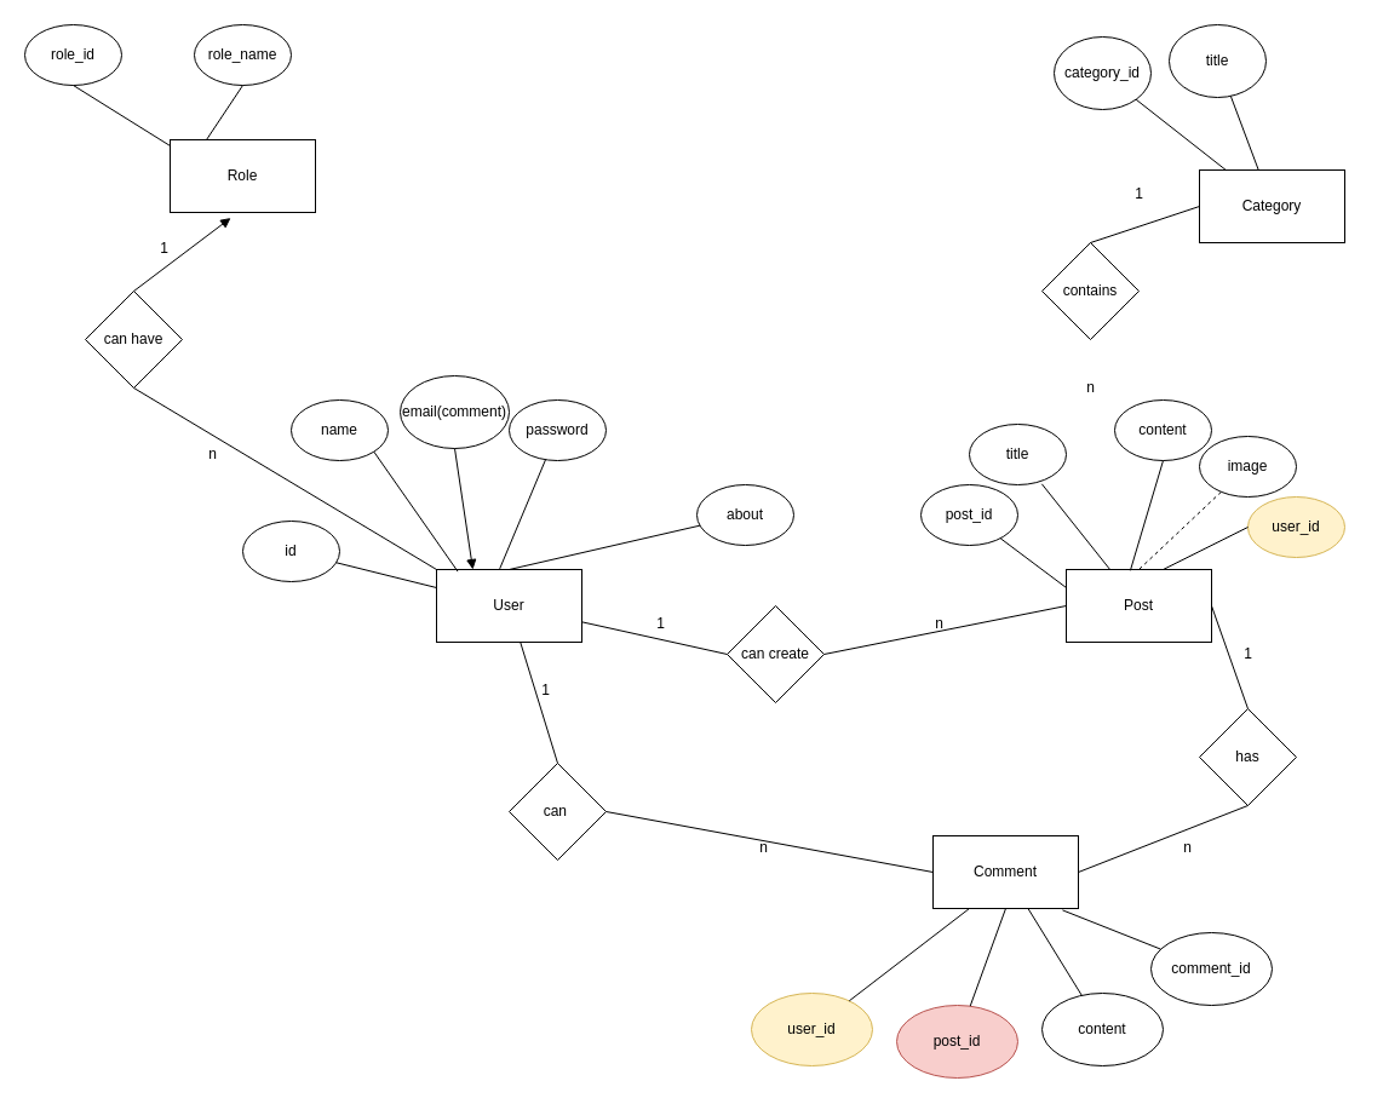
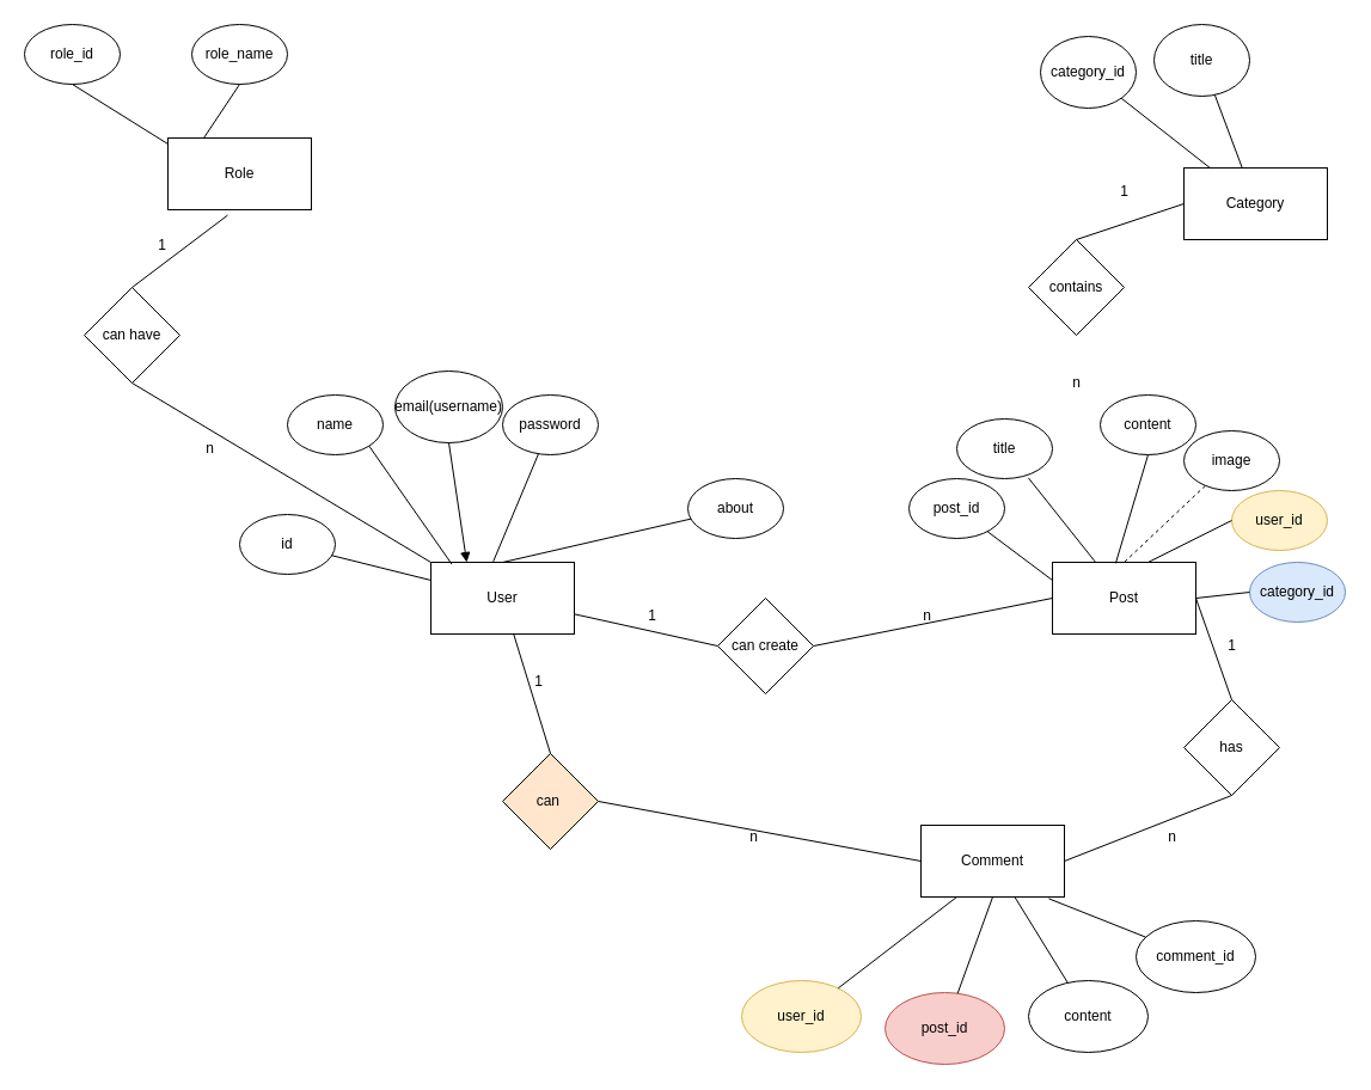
  <mxCell id="0" />
  <mxCell id="1" parent="0" />
  <mxCell id="2" value="User" style="rounded=0;whiteSpace=wrap;html=1;" vertex="1" parent="1"><mxGeometry x="360" y="470" width="120" height="60" as="geometry" /></mxCell>
  <mxCell id="3" value="Post" style="rounded=0;whiteSpace=wrap;html=1;" vertex="1" parent="1"><mxGeometry x="880" y="470" width="120" height="60" as="geometry" /></mxCell>
  <mxCell id="4" value="name" style="ellipse;whiteSpace=wrap;html=1;" vertex="1" parent="1"><mxGeometry x="240" y="330" width="80" height="50" as="geometry" /></mxCell>
- <mxCell id="5" value="email(comment)" style="ellipse;whiteSpace=wrap;html=1;" vertex="1" parent="1"><mxGeometry x="330" y="310" width="90" height="60" as="geometry" /></mxCell>
+ <mxCell id="5" value="email(username)" style="ellipse;whiteSpace=wrap;html=1;" vertex="1" parent="1"><mxGeometry x="330" y="310" width="90" height="60" as="geometry" /></mxCell>
  <mxCell id="6" value="password" style="ellipse;whiteSpace=wrap;html=1;" vertex="1" parent="1"><mxGeometry x="420" y="330" width="80" height="50" as="geometry" /></mxCell>
  <mxCell id="7" value="about" style="ellipse;whiteSpace=wrap;html=1;" vertex="1" parent="1"><mxGeometry x="575" y="400" width="80" height="50" as="geometry" /></mxCell>
  <mxCell id="8" value="id" style="ellipse;whiteSpace=wrap;html=1;" vertex="1" parent="1"><mxGeometry x="200" y="430" width="80" height="50" as="geometry" /></mxCell>
  <mxCell id="9" value="title" style="ellipse;whiteSpace=wrap;html=1;" vertex="1" parent="1"><mxGeometry x="800" y="350" width="80" height="50" as="geometry" /></mxCell>
  <mxCell id="10" value="content" style="ellipse;whiteSpace=wrap;html=1;" vertex="1" parent="1"><mxGeometry x="920" y="330" width="80" height="50" as="geometry" /></mxCell>
  <mxCell id="11" value="image" style="ellipse;whiteSpace=wrap;html=1;" vertex="1" parent="1"><mxGeometry x="990" y="360" width="80" height="50" as="geometry" /></mxCell>
  <mxCell id="12" value="user_id" style="ellipse;whiteSpace=wrap;html=1;fillColor=#fff2cc;strokeColor=#d6b656;" vertex="1" parent="1"><mxGeometry x="1030" y="410" width="80" height="50" as="geometry" /></mxCell>
  <mxCell id="13" value="post_id" style="ellipse;whiteSpace=wrap;html=1;" vertex="1" parent="1"><mxGeometry x="760" y="400" width="80" height="50" as="geometry" /></mxCell>
  <mxCell id="14" value="" style="endArrow=none;html=1;rounded=0;" edge="1" parent="1" source="8" target="2"><mxGeometry width="50" height="50" relative="1" as="geometry"><mxPoint x="300" y="470" as="sourcePoint" /><mxPoint x="350" y="420" as="targetPoint" /></mxGeometry></mxCell>
  <mxCell id="15" value="" style="endArrow=none;html=1;rounded=0;exitX=1;exitY=1;exitDx=0;exitDy=0;entryX=0.146;entryY=0.027;entryDx=0;entryDy=0;entryPerimeter=0;" edge="1" parent="1" source="4" target="2"><mxGeometry width="50" height="50" relative="1" as="geometry"><mxPoint x="292.797" y="449.312" as="sourcePoint" /><mxPoint x="370" y="483.529" as="targetPoint" /></mxGeometry></mxCell>
  <mxCell id="16" value="" style="endArrow=block;html=1;rounded=0;exitX=0.5;exitY=1;exitDx=0;exitDy=0;entryX=0.25;entryY=0;entryDx=0;entryDy=0;" edge="1" parent="1" source="5" target="2"><mxGeometry width="50" height="50" relative="1" as="geometry"><mxPoint x="370" y="380" as="sourcePoint" /><mxPoint x="380" y="493.529" as="targetPoint" /></mxGeometry></mxCell>
  <mxCell id="17" value="" style="endArrow=none;html=1;rounded=0;entryX=0.435;entryY=-0.011;entryDx=0;entryDy=0;entryPerimeter=0;" edge="1" parent="1" source="6" target="2"><mxGeometry width="50" height="50" relative="1" as="geometry"><mxPoint x="385" y="380" as="sourcePoint" /><mxPoint x="400" y="480" as="targetPoint" /></mxGeometry></mxCell>
  <mxCell id="18" value="" style="endArrow=none;html=1;rounded=0;entryX=0.5;entryY=0;entryDx=0;entryDy=0;" edge="1" parent="1" source="7" target="2"><mxGeometry width="50" height="50" relative="1" as="geometry"><mxPoint x="460.019" y="389.209" as="sourcePoint" /><mxPoint x="422.2" y="479.34" as="targetPoint" /></mxGeometry></mxCell>
  <mxCell id="19" value="" style="endArrow=none;html=1;rounded=0;entryX=0;entryY=0.25;entryDx=0;entryDy=0;" edge="1" parent="1" source="13" target="3"><mxGeometry width="50" height="50" relative="1" as="geometry"><mxPoint x="497.539" y="449.608" as="sourcePoint" /><mxPoint x="430" y="480" as="targetPoint" /></mxGeometry></mxCell>
  <mxCell id="20" value="" style="endArrow=none;html=1;rounded=0;exitX=0.748;exitY=0.986;exitDx=0;exitDy=0;exitPerimeter=0;" edge="1" parent="1" source="9" target="3"><mxGeometry width="50" height="50" relative="1" as="geometry"><mxPoint x="835.607" y="454.206" as="sourcePoint" /><mxPoint x="890" y="495" as="targetPoint" /></mxGeometry></mxCell>
  <mxCell id="21" value="" style="endArrow=none;html=1;rounded=0;exitX=0.5;exitY=1;exitDx=0;exitDy=0;entryX=0.441;entryY=0.014;entryDx=0;entryDy=0;entryPerimeter=0;" edge="1" parent="1" source="10" target="3"><mxGeometry width="50" height="50" relative="1" as="geometry"><mxPoint x="869.84" y="409.3" as="sourcePoint" /><mxPoint x="926.119" y="480" as="targetPoint" /></mxGeometry></mxCell>
  <mxCell id="22" value="" style="endArrow=none;html=1;rounded=0;entryX=0.5;entryY=0;entryDx=0;entryDy=0;dashed=1;" edge="1" parent="1" source="11" target="3"><mxGeometry width="50" height="50" relative="1" as="geometry"><mxPoint x="950" y="390" as="sourcePoint" /><mxPoint x="942.92" y="480.84" as="targetPoint" /></mxGeometry></mxCell>
  <mxCell id="23" value="" style="endArrow=none;html=1;rounded=0;exitX=0;exitY=0.5;exitDx=0;exitDy=0;" edge="1" parent="1" source="12"><mxGeometry width="50" height="50" relative="1" as="geometry"><mxPoint x="1017.925" y="415.848" as="sourcePoint" /><mxPoint x="960" y="470" as="targetPoint" /></mxGeometry></mxCell>
  <mxCell id="24" value="can create" style="rhombus;whiteSpace=wrap;html=1;" vertex="1" parent="1"><mxGeometry x="600" y="500" width="80" height="80" as="geometry" /></mxCell>
  <mxCell id="25" value="" style="endArrow=none;html=1;rounded=0;exitX=0;exitY=0.5;exitDx=0;exitDy=0;" edge="1" parent="1" source="24" target="2"><mxGeometry width="50" height="50" relative="1" as="geometry"><mxPoint x="690" y="580" as="sourcePoint" /><mxPoint x="740" y="530" as="targetPoint" /></mxGeometry></mxCell>
  <mxCell id="26" value="" style="endArrow=none;html=1;rounded=0;exitX=1;exitY=0.5;exitDx=0;exitDy=0;entryX=0;entryY=0.5;entryDx=0;entryDy=0;" edge="1" parent="1" source="24" target="3"><mxGeometry width="50" height="50" relative="1" as="geometry"><mxPoint x="610" y="550" as="sourcePoint" /><mxPoint x="490" y="523.333" as="targetPoint" /></mxGeometry></mxCell>
  <mxCell id="27" value="1" style="text;html=1;align=center;verticalAlign=middle;resizable=0;points=[];autosize=1;strokeColor=none;fillColor=none;" vertex="1" parent="1"><mxGeometry x="530" y="500" width="30" height="30" as="geometry" /></mxCell>
  <mxCell id="28" value="n" style="text;html=1;align=center;verticalAlign=middle;resizable=0;points=[];autosize=1;strokeColor=none;fillColor=none;" vertex="1" parent="1"><mxGeometry x="760" y="500" width="30" height="30" as="geometry" /></mxCell>
  <mxCell id="29" value="Comment" style="rounded=0;whiteSpace=wrap;html=1;" vertex="1" parent="1"><mxGeometry x="770" y="690" width="120" height="60" as="geometry" /></mxCell>
  <mxCell id="30" value="user_id" style="ellipse;whiteSpace=wrap;html=1;fillColor=#fff2cc;strokeColor=#d6b656;" vertex="1" parent="1"><mxGeometry x="620" y="820" width="100" height="60" as="geometry" /></mxCell>
  <mxCell id="31" value="post_id" style="ellipse;whiteSpace=wrap;html=1;fillColor=#f8cecc;strokeColor=#b85450;" vertex="1" parent="1"><mxGeometry x="740" y="830" width="100" height="60" as="geometry" /></mxCell>
  <mxCell id="32" value="content" style="ellipse;whiteSpace=wrap;html=1;" vertex="1" parent="1"><mxGeometry x="860" y="820" width="100" height="60" as="geometry" /></mxCell>
  <mxCell id="33" value="comment_id" style="ellipse;whiteSpace=wrap;html=1;" vertex="1" parent="1"><mxGeometry x="950" y="770" width="100" height="60" as="geometry" /></mxCell>
  <mxCell id="34" value="" style="endArrow=none;html=1;rounded=0;entryX=0.25;entryY=1;entryDx=0;entryDy=0;" edge="1" parent="1" source="30" target="29"><mxGeometry width="50" height="50" relative="1" as="geometry"><mxPoint x="660" y="630" as="sourcePoint" /><mxPoint x="710" y="580" as="targetPoint" /></mxGeometry></mxCell>
  <mxCell id="35" value="" style="endArrow=none;html=1;rounded=0;entryX=0.5;entryY=1;entryDx=0;entryDy=0;" edge="1" parent="1" source="31" target="29"><mxGeometry width="50" height="50" relative="1" as="geometry"><mxPoint x="710.891" y="836.41" as="sourcePoint" /><mxPoint x="810" y="760" as="targetPoint" /></mxGeometry></mxCell>
  <mxCell id="36" value="" style="endArrow=none;html=1;rounded=0;" edge="1" parent="1" source="32" target="29"><mxGeometry width="50" height="50" relative="1" as="geometry"><mxPoint x="810.713" y="840.697" as="sourcePoint" /><mxPoint x="840" y="760" as="targetPoint" /></mxGeometry></mxCell>
  <mxCell id="37" value="" style="endArrow=none;html=1;rounded=0;entryX=0.891;entryY=1.023;entryDx=0;entryDy=0;entryPerimeter=0;" edge="1" parent="1" source="33" target="29"><mxGeometry width="50" height="50" relative="1" as="geometry"><mxPoint x="902.591" y="831.877" as="sourcePoint" /><mxPoint x="858.462" y="760" as="targetPoint" /></mxGeometry></mxCell>
- <mxCell id="38" value="can&amp;nbsp;" style="rhombus;whiteSpace=wrap;html=1;" vertex="1" parent="1"><mxGeometry x="420" y="630" width="80" height="80" as="geometry" /></mxCell>
+ <mxCell id="38" value="can&amp;nbsp;" style="rhombus;whiteSpace=wrap;html=1;fillColor=#ffe6cc;" vertex="1" parent="1"><mxGeometry x="420" y="630" width="80" height="80" as="geometry" /></mxCell>
  <mxCell id="39" value="" style="endArrow=none;html=1;rounded=0;" edge="1" parent="1" target="2"><mxGeometry width="50" height="50" relative="1" as="geometry"><mxPoint x="460" y="630" as="sourcePoint" /><mxPoint x="710" y="580" as="targetPoint" /></mxGeometry></mxCell>
  <mxCell id="40" value="" style="endArrow=none;html=1;rounded=0;entryX=0;entryY=0.5;entryDx=0;entryDy=0;exitX=1;exitY=0.5;exitDx=0;exitDy=0;" edge="1" parent="1" source="38" target="29"><mxGeometry width="50" height="50" relative="1" as="geometry"><mxPoint x="470" y="640" as="sourcePoint" /><mxPoint x="439.231" y="540" as="targetPoint" /></mxGeometry></mxCell>
  <mxCell id="41" value="1" style="text;html=1;align=center;verticalAlign=middle;resizable=0;points=[];autosize=1;strokeColor=none;fillColor=none;" vertex="1" parent="1"><mxGeometry x="435" y="555" width="30" height="30" as="geometry" /></mxCell>
  <mxCell id="42" value="n" style="text;html=1;align=center;verticalAlign=middle;resizable=0;points=[];autosize=1;strokeColor=none;fillColor=none;" vertex="1" parent="1"><mxGeometry x="615" y="685" width="30" height="30" as="geometry" /></mxCell>
  <mxCell id="43" value="has" style="rhombus;whiteSpace=wrap;html=1;" vertex="1" parent="1"><mxGeometry x="990" y="585" width="80" height="80" as="geometry" /></mxCell>
  <mxCell id="44" value="" style="endArrow=none;html=1;rounded=0;entryX=1;entryY=0.5;entryDx=0;entryDy=0;exitX=0.5;exitY=0;exitDx=0;exitDy=0;" edge="1" parent="1" source="43" target="3"><mxGeometry width="50" height="50" relative="1" as="geometry"><mxPoint x="660" y="620" as="sourcePoint" /><mxPoint x="710" y="570" as="targetPoint" /></mxGeometry></mxCell>
  <mxCell id="45" value="" style="endArrow=none;html=1;rounded=0;entryX=1;entryY=0.5;entryDx=0;entryDy=0;exitX=0.5;exitY=1;exitDx=0;exitDy=0;" edge="1" parent="1" source="43" target="29"><mxGeometry width="50" height="50" relative="1" as="geometry"><mxPoint x="1040" y="595" as="sourcePoint" /><mxPoint x="1010" y="510" as="targetPoint" /></mxGeometry></mxCell>
  <mxCell id="46" value="1" style="text;html=1;align=center;verticalAlign=middle;resizable=0;points=[];autosize=1;strokeColor=none;fillColor=none;" vertex="1" parent="1"><mxGeometry x="1015" y="525" width="30" height="30" as="geometry" /></mxCell>
  <mxCell id="47" value="n" style="text;html=1;align=center;verticalAlign=middle;resizable=0;points=[];autosize=1;strokeColor=none;fillColor=none;" vertex="1" parent="1"><mxGeometry x="965" y="685" width="30" height="30" as="geometry" /></mxCell>
  <mxCell id="48" value="Category" style="rounded=0;whiteSpace=wrap;html=1;" vertex="1" parent="1"><mxGeometry x="990" y="140" width="120" height="60" as="geometry" /></mxCell>
  <mxCell id="49" value="category_id&lt;span style=&quot;color: rgba(0, 0, 0, 0); font-family: monospace; font-size: 0px; text-align: start;&quot;&gt;%3CmxGraphModel%3E%3Croot%3E%3CmxCell%20id%3D%220%22%2F%3E%3CmxCell%20id%3D%221%22%20parent%3D%220%22%2F%3E%3CmxCell%20id%3D%222%22%20value%3D%22%22%20style%3D%22endArrow%3Dnone%3Bhtml%3D1%3Brounded%3D0%3BentryX%3D1%3BentryY%3D0.5%3BentryDx%3D0%3BentryDy%3D0%3BexitX%3D0.5%3BexitY%3D0%3BexitDx%3D0%3BexitDy%3D0%3B%22%20edge%3D%221%22%20parent%3D%221%22%3E%3CmxGeometry%20width%3D%2250%22%20height%3D%2250%22%20relative%3D%221%22%20as%3D%22geometry%22%3E%3CmxPoint%20x%3D%22740.0%22%20y%3D%22395%22%20as%3D%22sourcePoint%22%2F%3E%3CmxPoint%20x%3D%22710.0%22%20y%3D%22310%22%20as%3D%22targetPoint%22%2F%3E%3C%2FmxGeometry%3E%3C%2FmxCell%3E%3C%2Froot%3E%3C%2FmxGraphModel%3E&lt;/span&gt;&lt;span style=&quot;color: rgba(0, 0, 0, 0); font-family: monospace; font-size: 0px; text-align: start;&quot;&gt;%3CmxGraphModel%3E%3Croot%3E%3CmxCell%20id%3D%220%22%2F%3E%3CmxCell%20id%3D%221%22%20parent%3D%220%22%2F%3E%3CmxCell%20id%3D%222%22%20value%3D%22%22%20style%3D%22endArrow%3Dnone%3Bhtml%3D1%3Brounded%3D0%3BentryX%3D1%3BentryY%3D0.5%3BentryDx%3D0%3BentryDy%3D0%3BexitX%3D0.5%3BexitY%3D0%3BexitDx%3D0%3BexitDy%3D0%3B%22%20edge%3D%221%22%20parent%3D%221%22%3E%3CmxGeometry%20width%3D%2250%22%20height%3D%2250%22%20relative%3D%221%22%20as%3D%22geometry%22%3E%3CmxPoint%20x%3D%22740.0%22%20y%3D%22395%22%20as%3D%22sourcePoint%22%2F%3E%3CmxPoint%20x%3D%22710.0%22%20y%3D%22310%22%20as%3D%22targetPoint%22%2F%3E%3C%2FmxGeometry%3E%3C%2FmxCell%3E%3C%2Froot%3E%3C%2FmxGraphModel%3E&lt;/span&gt;&lt;span style=&quot;color: rgba(0, 0, 0, 0); font-family: monospace; font-size: 0px; text-align: start;&quot;&gt;%3CmxGraphModel%3E%3Croot%3E%3CmxCell%20id%3D%220%22%2F%3E%3CmxCell%20id%3D%221%22%20parent%3D%220%22%2F%3E%3CmxCell%20id%3D%222%22%20value%3D%22%22%20style%3D%22endArrow%3Dnone%3Bhtml%3D1%3Brounded%3D0%3BentryX%3D1%3BentryY%3D0.5%3BentryDx%3D0%3BentryDy%3D0%3BexitX%3D0.5%3BexitY%3D0%3BexitDx%3D0%3BexitDy%3D0%3B%22%20edge%3D%221%22%20parent%3D%221%22%3E%3CmxGeometry%20width%3D%2250%22%20height%3D%2250%22%20relative%3D%221%22%20as%3D%22geometry%22%3E%3CmxPoint%20x%3D%22740.0%22%20y%3D%22395%22%20as%3D%22sourcePoint%22%2F%3E%3CmxPoint%20x%3D%22710.0%22%20y%3D%22310%22%20as%3D%22targetPoint%22%2F%3E%3C%2FmxGeometry%3E%3C%2FmxCell%3E%3C%2Froot%3E%3C%2FmxGraphModel%3E&lt;/span&gt;" style="ellipse;whiteSpace=wrap;html=1;" vertex="1" parent="1"><mxGeometry x="870" y="30" width="80" height="60" as="geometry" /></mxCell>
  <mxCell id="50" value="title" style="ellipse;whiteSpace=wrap;html=1;" vertex="1" parent="1"><mxGeometry x="965" y="20" width="80" height="60" as="geometry" /></mxCell>
  <mxCell id="51" value="" style="endArrow=none;html=1;rounded=0;" edge="1" parent="1" source="48" target="49"><mxGeometry width="50" height="50" relative="1" as="geometry"><mxPoint x="660" y="240" as="sourcePoint" /><mxPoint x="710" as="targetPoint" y="190" /></mxGeometry></mxCell>
  <mxCell id="52" value="" style="endArrow=none;html=1;rounded=0;" edge="1" parent="1" source="48" target="50"><mxGeometry width="50" height="50" relative="1" as="geometry"><mxPoint x="1021.868" y="150" as="sourcePoint" /><mxPoint x="947.696" y="91.645" as="targetPoint" /></mxGeometry></mxCell>
  <mxCell id="53" value="contains" style="rhombus;whiteSpace=wrap;html=1;" vertex="1" parent="1"><mxGeometry x="860" y="200" width="80" height="80" as="geometry" /></mxCell>
  <mxCell id="54" value="" style="endArrow=none;html=1;rounded=0;entryX=0;entryY=0.5;entryDx=0;entryDy=0;exitX=0.5;exitY=0;exitDx=0;exitDy=0;" edge="1" parent="1" source="53" target="48"><mxGeometry width="50" height="50" relative="1" as="geometry"><mxPoint x="660" y="240" as="sourcePoint" /><mxPoint x="710" as="targetPoint" y="190" /></mxGeometry></mxCell>
  <mxCell id="55" value="1" style="text;html=1;align=center;verticalAlign=middle;resizable=0;points=[];autosize=1;strokeColor=none;fillColor=none;" vertex="1" parent="1"><mxGeometry x="925" y="145" width="30" height="30" as="geometry" /></mxCell>
  <mxCell id="56" value="n" style="text;html=1;align=center;verticalAlign=middle;resizable=0;points=[];autosize=1;strokeColor=none;fillColor=none;" vertex="1" parent="1"><mxGeometry x="885" y="305" width="30" height="30" as="geometry" /></mxCell>
+ <mxCell id="57" value="category_id" style="ellipse;whiteSpace=wrap;html=1;fillColor=#dae8fc;strokeColor=#6c8ebf;" vertex="1" parent="1"><mxGeometry x="1045" y="470" width="80" height="50" as="geometry" /></mxCell>
+ <mxCell id="58" value="" style="endArrow=none;html=1;rounded=0;exitX=0;exitY=0.5;exitDx=0;exitDy=0;entryX=1;entryY=0.5;entryDx=0;entryDy=0;" edge="1" parent="1" source="57" target="3"><mxGeometry width="50" height="50" relative="1" as="geometry"><mxPoint x="1037.925" y="455.848" as="sourcePoint" /><mxPoint x="1010" y="515" as="targetPoint" /></mxGeometry></mxCell>
  <mxCell id="59" value="Role" style="rounded=0;whiteSpace=wrap;html=1;" vertex="1" parent="1"><mxGeometry x="140" y="115" width="120" height="60" as="geometry" /></mxCell>
  <mxCell id="60" value="role_id&lt;span style=&quot;color: rgba(0, 0, 0, 0); font-family: monospace; font-size: 0px; text-align: start;&quot;&gt;%3CmxGraphModel%3E%3Croot%3E%3CmxCell%20id%3D%220%22%2F%3E%3CmxCell%20id%3D%221%22%20parent%3D%220%22%2F%3E%3CmxCell%20id%3D%222%22%20value%3D%22user_id%22%20style%3D%22ellipse%3BwhiteSpace%3Dwrap%3Bhtml%3D1%3B%22%20vertex%3D%221%22%20parent%3D%221%22%3E%3CmxGeometry%20x%3D%22740%22%20y%3D%22220%22%20width%3D%2280%22%20height%3D%2250%22%20as%3D%22geometry%22%2F%3E%3C%2FmxCell%3E%3CmxCell%20id%3D%223%22%20value%3D%22%22%20style%3D%22endArrow%3Dnone%3Bhtml%3D1%3Brounded%3D0%3BexitX%3D0%3BexitY%3D0.5%3BexitDx%3D0%3BexitDy%3D0%3B%22%20edge%3D%221%22%20source%3D%222%22%20parent%3D%221%22%3E%3CmxGeometry%20width%3D%2250%22%20height%3D%2250%22%20relative%3D%221%22%20as%3D%22geometry%22%3E%3CmxPoint%20x%3D%22727.925%22%20y%3D%22225.848%22%20as%3D%22sourcePoint%22%2F%3E%3CmxPoint%20x%3D%22670.0%22%20y%3D%22280%22%20as%3D%22targetPoint%22%2F%3E%3C%2FmxGeometry%3E%3C%2FmxCell%3E%3C%2Froot%3E%3C%2FmxGraphModel3E&lt;/span&gt;" style="ellipse;whiteSpace=wrap;html=1;" vertex="1" parent="1"><mxGeometry x="20" y="20" width="80" height="50" as="geometry" /></mxCell>
  <mxCell id="61" value="role_name" style="ellipse;whiteSpace=wrap;html=1;" vertex="1" parent="1"><mxGeometry x="160" y="20" width="80" height="50" as="geometry" /></mxCell>
  <mxCell id="62" value="" style="endArrow=none;html=1;rounded=0;exitX=0.5;exitY=1;exitDx=0;exitDy=0;entryX=0;entryY=0.083;entryDx=0;entryDy=0;entryPerimeter=0;" edge="1" parent="1" source="60" target="59"><mxGeometry width="50" height="50" relative="1" as="geometry"><mxPoint x="750" y="410" as="sourcePoint" /><mxPoint x="800" y="360" as="targetPoint" /></mxGeometry></mxCell>
  <mxCell id="63" value="" style="endArrow=none;html=1;rounded=0;exitX=0.5;exitY=1;exitDx=0;exitDy=0;entryX=0.25;entryY=0;entryDx=0;entryDy=0;" edge="1" parent="1" source="61" target="59"><mxGeometry width="50" height="50" relative="1" as="geometry"><mxPoint x="70" y="80" as="sourcePoint" /><mxPoint x="180" y="120" as="targetPoint" /></mxGeometry></mxCell>
  <mxCell id="64" value="can have" style="rhombus;whiteSpace=wrap;html=1;" vertex="1" parent="1"><mxGeometry x="70" y="240" width="80" height="80" as="geometry" /></mxCell>
- <mxCell id="65" value="" style="endArrow=block;html=1;rounded=0;entryX=0.417;entryY=1.076;entryDx=0;entryDy=0;entryPerimeter=0;exitX=0.5;exitY=0;exitDx=0;exitDy=0;" edge="1" parent="1" source="64" target="59"><mxGeometry width="50" height="50" relative="1" as="geometry"><mxPoint x="750" y="410" as="sourcePoint" /><mxPoint x="800" y="360" as="targetPoint" /></mxGeometry></mxCell>
+ <mxCell id="65" value="" style="endArrow=none;html=1;rounded=0;entryX=0.417;entryY=1.076;entryDx=0;entryDy=0;entryPerimeter=0;exitX=0.5;exitY=0;exitDx=0;exitDy=0;" edge="1" parent="1" source="64" target="59"><mxGeometry width="50" height="50" relative="1" as="geometry"><mxPoint x="750" y="410" as="sourcePoint" /><mxPoint x="800" y="360" as="targetPoint" /></mxGeometry></mxCell>
  <mxCell id="66" value="" style="endArrow=none;html=1;rounded=0;entryX=0;entryY=0;entryDx=0;entryDy=0;exitX=0.5;exitY=1;exitDx=0;exitDy=0;" edge="1" parent="1" source="64" target="2"><mxGeometry width="50" height="50" relative="1" as="geometry"><mxPoint x="120" y="250" as="sourcePoint" /><mxPoint x="200.04" y="189.56" as="targetPoint" /></mxGeometry></mxCell>
  <mxCell id="67" value="n" style="text;html=1;align=center;verticalAlign=middle;resizable=0;points=[];autosize=1;strokeColor=none;fillColor=none;" vertex="1" parent="1"><mxGeometry x="160" y="360" width="30" height="30" as="geometry" /></mxCell>
  <mxCell id="68" value="1" style="text;html=1;align=center;verticalAlign=middle;resizable=0;points=[];autosize=1;strokeColor=none;fillColor=none;" vertex="1" parent="1"><mxGeometry x="120" width="30" height="30" as="geometry" y="190" /></mxCell>
